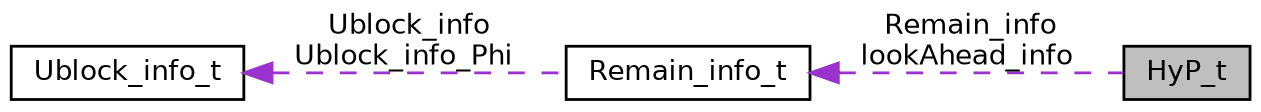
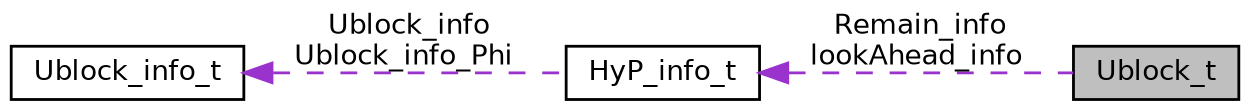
  digraph {
    rankdir=LR
    node [color=black fillcolor=white fontname=Helvetica fontsize=10 shape=record style=filled]
    edge [color=darkorchid3 dir=back fontname=Helvetica fontsize=10 labelfontname=Helvetica labelfontsize=10 style=dashed]
-   n1 [fillcolor=grey75 fontcolor=black height=0.2 label=HyP_t width=0.4]
-   n2 [height=0.2 label=Remain_info_t width=0.4]
+   n1 [fillcolor=grey75 fontcolor=black height=0.2 label=Ublock_t width=0.4]
+   n2 [height=0.2 label=HyP_info_t width=0.4]
    n3 [height=0.2 label=Ublock_info_t width=0.4]
    n2 -> n1 [label=" Remain_info\nlookAhead_info"]
    n3 -> n2 [label=" Ublock_info\nUblock_info_Phi"]
  }
